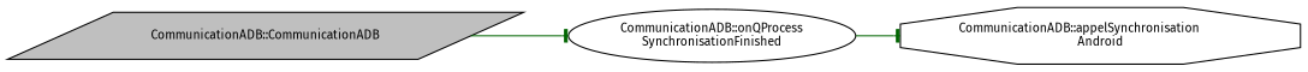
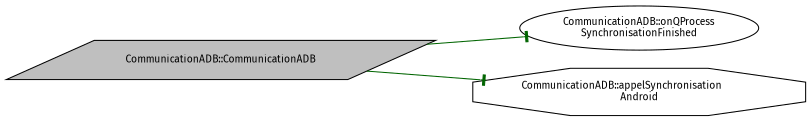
  digraph {
    fontname="Fira Sans"
    rankdir=LR
    node [color=black fillcolor=white fontname="Fira Sans" fontsize=10 style=filled]
    edge [arrowhead=tee color=darkgreen fontname="Fira Sans" fontsize=10 labelfontname=Helvetica labelfontsize=10 style=solid]
    n1 [fillcolor=grey75 fontcolor=black height=0.2 label="CommunicationADB::CommunicationADB" shape=parallelogram width=0.4]
    n2 [height=0.2 label="CommunicationADB::onQProcess\lSynchronisationFinished" shape=ellipse width=0.4]
    n3 [height=0.2 label="CommunicationADB::appelSynchronisation\lAndroid" shape=octagon width=0.4]
    n1 -> n2
-   n2 -> n3
+   n1 -> n3
  }
